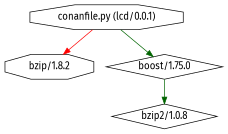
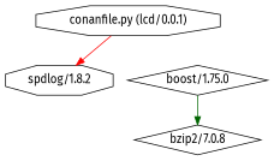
  digraph {
    fontname="Fira Sans"
    node [fontname="Fira Sans" shape=octagon]
    edge [arrowhead=normal color=darkgreen fontname="Fira Sans"]
-   "spdlog/1.8.2" [label="bzip/1.8.2"]
+   "spdlog/1.8.2"
    "boost/1.75.0" [shape=diamond]
-   "bzip2/1.0.8" [shape=diamond]
+   "bzip2/1.0.8" [shape=diamond label="bzip2/7.0.8"]
    "conanfile.py (lcd/0.0.1)"
    "boost/1.75.0" -> "bzip2/1.0.8"
    "conanfile.py (lcd/0.0.1)" -> "spdlog/1.8.2" [color=red]
-   "conanfile.py (lcd/0.0.1)" -> "boost/1.75.0"
  }
